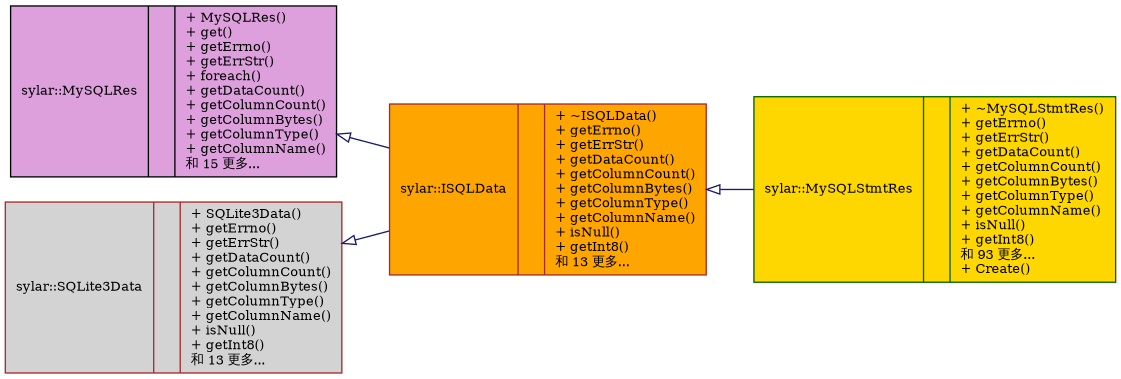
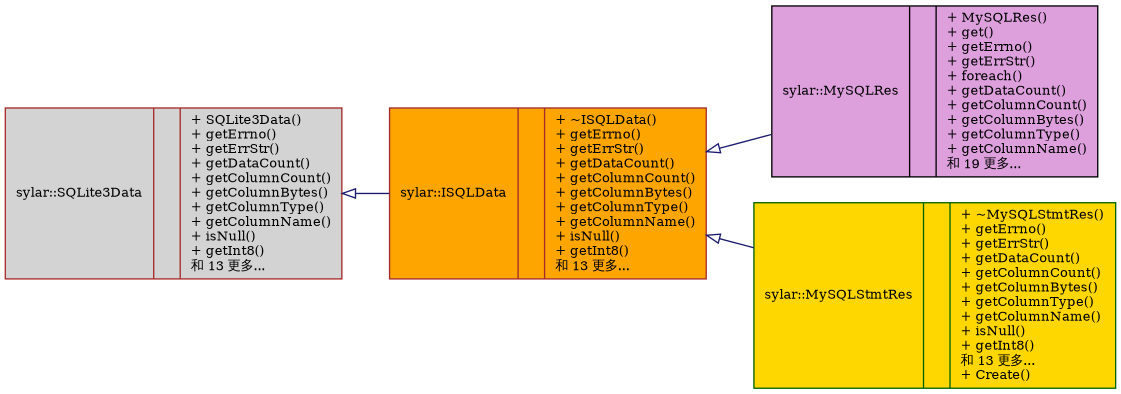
  digraph {
    fontname="DejaVu Serif"
    rankdir=LR
    node [color=brown fontname="DejaVu Serif" fontsize=10 shape=record style=filled]
    edge [arrowtail=onormal color=midnightblue dir=back fontname="DejaVu Serif" fontsize=10 labelfontname=Helvetica labelfontsize=10 style=solid]
    n1 [fillcolor=orange fontcolor=black height=0.2 label="{sylar::ISQLData\n||+ ~ISQLData()\l+ getErrno()\l+ getErrStr()\l+ getDataCount()\l+ getColumnCount()\l+ getColumnBytes()\l+ getColumnType()\l+ getColumnName()\l+ isNull()\l+ getInt8()\l和 13 更多...\l}" width=0.4]
-   n2 [color=black fillcolor=plum height=0.2 label="{sylar::MySQLRes\n||+ MySQLRes()\l+ get()\l+ getErrno()\l+ getErrStr()\l+ foreach()\l+ getDataCount()\l+ getColumnCount()\l+ getColumnBytes()\l+ getColumnType()\l+ getColumnName()\l和 15 更多...\l}" width=0.4]
-   n3 [color=darkgreen fillcolor=gold height=0.2 label="{sylar::MySQLStmtRes\n||+ ~MySQLStmtRes()\l+ getErrno()\l+ getErrStr()\l+ getDataCount()\l+ getColumnCount()\l+ getColumnBytes()\l+ getColumnType()\l+ getColumnName()\l+ isNull()\l+ getInt8()\l和 93 更多...\l+ Create()\l}" width=0.4]
+   n2 [color=black fillcolor=plum height=0.2 label="{sylar::MySQLRes\n||+ MySQLRes()\l+ get()\l+ getErrno()\l+ getErrStr()\l+ foreach()\l+ getDataCount()\l+ getColumnCount()\l+ getColumnBytes()\l+ getColumnType()\l+ getColumnName()\l和 19 更多...\l}" width=0.4]
+   n3 [color=darkgreen fillcolor=gold height=0.2 label="{sylar::MySQLStmtRes\n||+ ~MySQLStmtRes()\l+ getErrno()\l+ getErrStr()\l+ getDataCount()\l+ getColumnCount()\l+ getColumnBytes()\l+ getColumnType()\l+ getColumnName()\l+ isNull()\l+ getInt8()\l和 13 更多...\l+ Create()\l}" width=0.4]
    n4 [fillcolor=lightgrey height=0.2 label="{sylar::SQLite3Data\n||+ SQLite3Data()\l+ getErrno()\l+ getErrStr()\l+ getDataCount()\l+ getColumnCount()\l+ getColumnBytes()\l+ getColumnType()\l+ getColumnName()\l+ isNull()\l+ getInt8()\l和 13 更多...\l}" width=0.4]
-   n2 -> n1
+   n1 -> n2
    n1 -> n3
    n4 -> n1
  }
